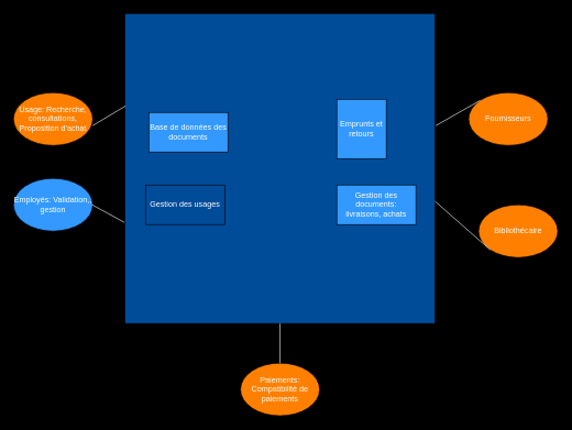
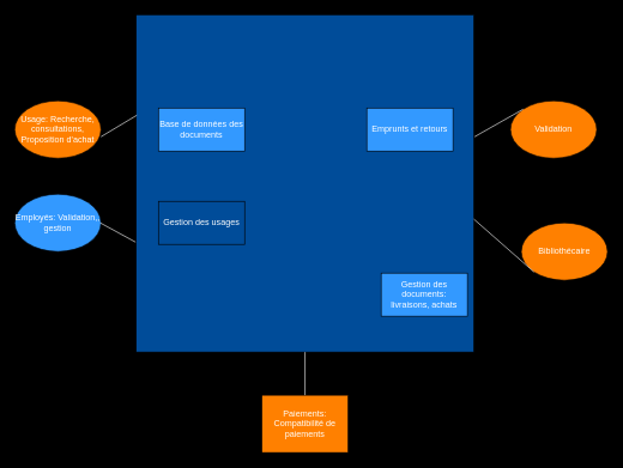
  <mxCell id="0" />
  <mxCell id="1" parent="0" />
  <mxCell id="2" value="" style="whiteSpace=wrap;html=1;aspect=fixed;fillColor=#004C99;" vertex="1" parent="1"><mxGeometry x="189" y="20" width="470" height="470" as="geometry" /></mxCell>
- <mxCell id="3" value="Base de données des documents" style="rounded=0;whiteSpace=wrap;html=1;fillColor=#3399FF;fontColor=#FFFFFF;" vertex="1" parent="1"><mxGeometry x="225" y="170" width="120" height="60" as="geometry" /></mxCell>
+ <mxCell id="3" value="Base de données des documents" style="rounded=0;whiteSpace=wrap;html=1;fillColor=#3399FF;fontColor=#FFFFFF;" vertex="1" parent="1"><mxGeometry x="220" y="150" width="120" height="60" as="geometry" /></mxCell>
  <mxCell id="4" value="Gestion des usages" style="rounded=0;whiteSpace=wrap;html=1;fillColor=#004c99;fontColor=#FFFFFF;" vertex="1" parent="1"><mxGeometry x="220" y="280" width="120" height="60" as="geometry" /></mxCell>
- <mxCell id="5" value="Emprunts et retours" style="rounded=0;whiteSpace=wrap;html=1;fontColor=#FFFFFF;fillColor=#3399FF;" vertex="1" parent="1"><mxGeometry x="510" y="150" width="75" height="90" as="geometry" /></mxCell>
- <mxCell id="6" value="Gestion des documents: livraisons, achats" style="rounded=0;whiteSpace=wrap;html=1;fillColor=#3399FF;fontColor=#FFFFFF;" vertex="1" parent="1"><mxGeometry x="510" y="280" width="120" height="60" as="geometry" /></mxCell>
+ <mxCell id="5" value="Emprunts et retours" style="rounded=0;whiteSpace=wrap;html=1;fontColor=#FFFFFF;fillColor=#3399FF;" vertex="1" parent="1"><mxGeometry x="510" y="150" width="120" height="60" as="geometry" /></mxCell>
+ <mxCell id="6" value="Gestion des documents: livraisons, achats" style="rounded=0;whiteSpace=wrap;html=1;fillColor=#3399FF;fontColor=#FFFFFF;" vertex="1" parent="1"><mxGeometry x="530" y="380" width="120" height="60" as="geometry" /></mxCell>
  <mxCell id="7" value="Usage: Recherche, consultations, Proposition d'achat" style="ellipse;whiteSpace=wrap;html=1;fontColor=#FFFFFF;fillColor=#FF8000;" vertex="1" parent="1"><mxGeometry x="20" y="140" width="120" height="80" as="geometry" /></mxCell>
  <mxCell id="8" value="Employés: Validation,, gestion" style="ellipse;whiteSpace=wrap;html=1;fillColor=#3399ff;fontColor=#FFFFFF;" vertex="1" parent="1"><mxGeometry x="20" y="270" width="120" height="80" as="geometry" /></mxCell>
- <mxCell id="9" value="Fournisseurs" style="ellipse;whiteSpace=wrap;html=1;fontColor=#FFFFFF;fillColor=#FF8000;" vertex="1" parent="1"><mxGeometry x="710" y="140" width="120" height="80" as="geometry" /></mxCell>
+ <mxCell id="9" value="Validation" style="ellipse;whiteSpace=wrap;html=1;fontColor=#FFFFFF;fillColor=#FF8000;" vertex="1" parent="1"><mxGeometry x="710" y="140" width="120" height="80" as="geometry" /></mxCell>
  <mxCell id="10" value="Bibliothécaire" style="ellipse;whiteSpace=wrap;html=1;fillColor=#FF8000;fontColor=#FFFFFF;" vertex="1" parent="1"><mxGeometry x="725" y="310" width="120" height="80" as="geometry" /></mxCell>
- <mxCell id="11" value="Paiements: Compatibilité de paiements" style="ellipse;whiteSpace=wrap;html=1;fillColor=#FF8000;fontColor=#FFFFFF;" vertex="1" parent="1"><mxGeometry x="364" y="550" width="120" height="80" as="geometry" /></mxCell>
+ <mxCell id="11" value="Paiements: Compatibilité de paiements" style="whiteSpace=wrap;html=1;fillColor=#FF8000;fontColor=#FFFFFF;rounded=0;" vertex="1" parent="1"><mxGeometry x="364" y="550" width="120" height="80" as="geometry" /></mxCell>
  <mxCell id="12" value="" style="endArrow=none;html=1;rounded=0;entryX=0.002;entryY=0.298;entryDx=0;entryDy=0;entryPerimeter=0;strokeColor=#FFFFFF;" edge="1" parent="1" target="2"><mxGeometry width="50" height="50" relative="1" as="geometry"><mxPoint x="140" y="190" as="sourcePoint" /><mxPoint x="170" y="170" as="targetPoint" /></mxGeometry></mxCell>
  <mxCell id="13" value="" style="endArrow=none;html=1;rounded=0;entryX=-0.002;entryY=0.674;entryDx=0;entryDy=0;entryPerimeter=0;strokeColor=#FFFFFF;" edge="1" parent="1" target="2"><mxGeometry width="50" height="50" relative="1" as="geometry"><mxPoint x="139" y="310" as="sourcePoint" /><mxPoint x="189" y="260" as="targetPoint" /></mxGeometry></mxCell>
  <mxCell id="14" value="" style="endArrow=none;html=1;rounded=0;exitX=1;exitY=0.606;exitDx=0;exitDy=0;exitPerimeter=0;entryX=0;entryY=1;entryDx=0;entryDy=0;strokeColor=#FFFFFF;" edge="1" parent="1" source="2" target="10"><mxGeometry width="50" height="50" relative="1" as="geometry"><mxPoint x="670" y="380" as="sourcePoint" /><mxPoint x="720" y="330" as="targetPoint" /></mxGeometry></mxCell>
  <mxCell id="15" value="" style="endArrow=none;html=1;rounded=0;entryX=0;entryY=0;entryDx=0;entryDy=0;strokeColor=#FFFFFF;" edge="1" parent="1" target="9"><mxGeometry width="50" height="50" relative="1" as="geometry"><mxPoint x="660" y="190" as="sourcePoint" /><mxPoint x="710" y="140" as="targetPoint" /></mxGeometry></mxCell>
  <mxCell id="16" value="" style="endArrow=none;html=1;rounded=0;exitX=0.5;exitY=0;exitDx=0;exitDy=0;fontColor=#FFFFFF;strokeColor=#FFFFFF;" edge="1" parent="1" source="11"><mxGeometry width="50" height="50" relative="1" as="geometry"><mxPoint x="374" y="540" as="sourcePoint" /><mxPoint x="424" y="490" as="targetPoint" /></mxGeometry></mxCell>
